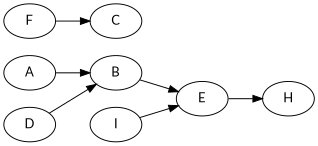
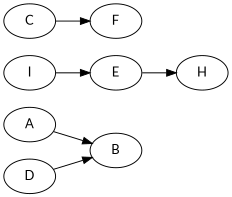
  digraph {
    fontname=Lato
    rankdir=LR
    node [fontname=Lato]
    edge [fontname=Lato]
    n1 [label=A]
    n2 [label=B]
    n3 [label=E]
    n4 [label=C]
    n5 [label=F]
    n6 [label=D]
    n7 [label=H]
    n8 [label=I]
    n1 -> n2
-   n2 -> n3
    n3 -> n7
-   n5 -> n4
+   n4 -> n5
    n6 -> n2
    n8 -> n3
  }
